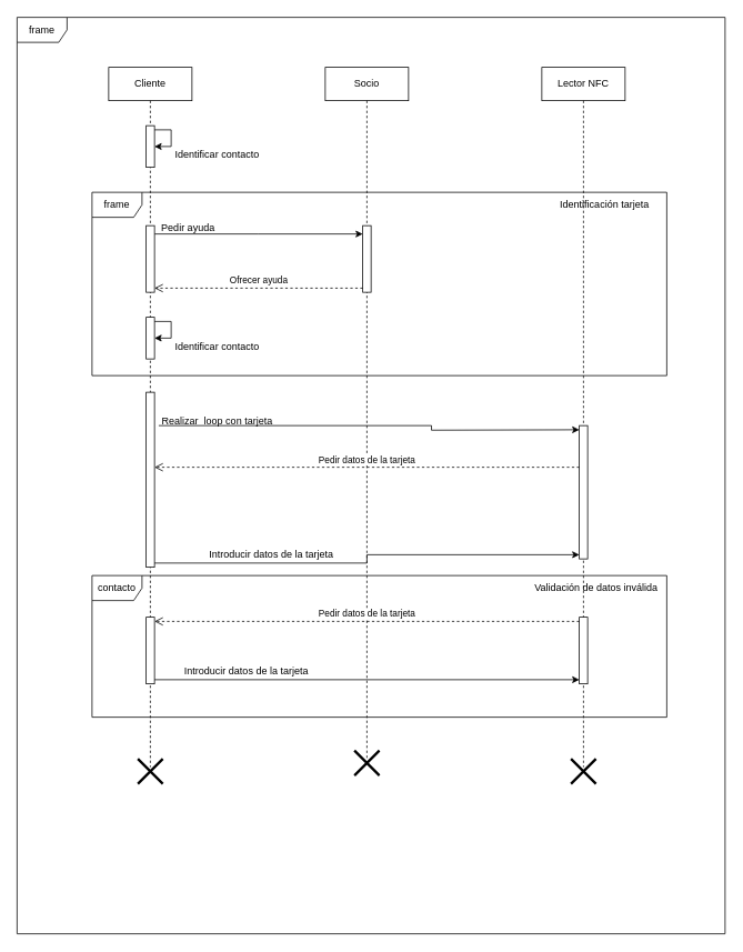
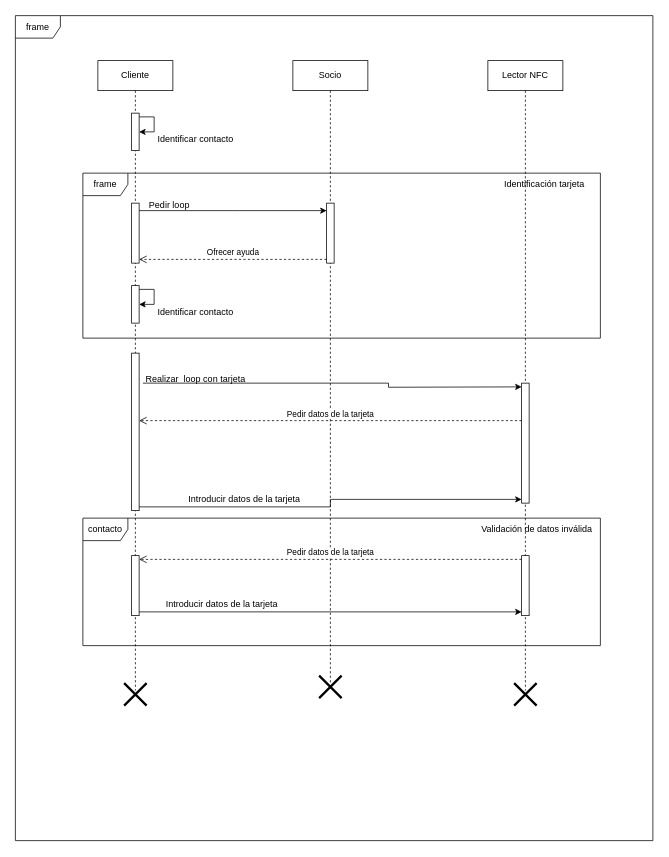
  <mxCell id="0" />
  <mxCell id="1" parent="0" />
  <mxCell id="2" value="frame" style="shape=umlFrame;whiteSpace=wrap;html=1;pointerEvents=0;" vertex="1" parent="1"><mxGeometry x="110" y="230" width="690" height="220" as="geometry" /></mxCell>
  <mxCell id="3" value="Socio" style="shape=umlLifeline;perimeter=lifelinePerimeter;whiteSpace=wrap;html=1;container=1;dropTarget=0;collapsible=0;recursiveResize=0;outlineConnect=0;portConstraint=eastwest;newEdgeStyle={&quot;curved&quot;:0,&quot;rounded&quot;:0};" vertex="1" parent="1"><mxGeometry x="390" y="80" width="100" height="830" as="geometry" /></mxCell>
  <mxCell id="4" value="Lector NFC" style="shape=umlLifeline;perimeter=lifelinePerimeter;whiteSpace=wrap;html=1;container=1;dropTarget=0;collapsible=0;recursiveResize=0;outlineConnect=0;portConstraint=eastwest;newEdgeStyle={&quot;curved&quot;:0,&quot;rounded&quot;:0};" vertex="1" parent="1"><mxGeometry x="650" y="80" width="100" height="840" as="geometry" /></mxCell>
  <mxCell id="5" value="Cliente" style="shape=umlLifeline;perimeter=lifelinePerimeter;whiteSpace=wrap;html=1;container=1;dropTarget=0;collapsible=0;recursiveResize=0;outlineConnect=0;portConstraint=eastwest;newEdgeStyle={&quot;curved&quot;:0,&quot;rounded&quot;:0};" vertex="1" parent="1"><mxGeometry x="130" y="80" width="100" height="840" as="geometry" /></mxCell>
  <mxCell id="6" value="" style="html=1;points=[[0,0,0,0,5],[0,1,0,0,-5],[1,0,0,0,5],[1,1,0,0,-5]];perimeter=orthogonalPerimeter;outlineConnect=0;targetShapes=umlLifeline;portConstraint=eastwest;newEdgeStyle={&quot;curved&quot;:0,&quot;rounded&quot;:0};" vertex="1" parent="5"><mxGeometry x="45" y="70" width="10" height="50" as="geometry" /></mxCell>
  <mxCell id="7" style="edgeStyle=orthogonalEdgeStyle;rounded=0;orthogonalLoop=1;jettySize=auto;html=1;curved=0;exitX=1;exitY=0;exitDx=0;exitDy=5;exitPerimeter=0;" edge="1" parent="5" source="6" target="6"><mxGeometry relative="1" as="geometry" /></mxCell>
  <mxCell id="8" value="" style="html=1;points=[[0,0,0,0,5],[0,1,0,0,-5],[1,0,0,0,5],[1,1,0,0,-5]];perimeter=orthogonalPerimeter;outlineConnect=0;targetShapes=umlLifeline;portConstraint=eastwest;newEdgeStyle={&quot;curved&quot;:0,&quot;rounded&quot;:0};" vertex="1" parent="5"><mxGeometry x="45" y="390" width="10" height="210" as="geometry" /></mxCell>
  <mxCell id="9" value="frame" style="shape=umlFrame;whiteSpace=wrap;html=1;pointerEvents=0;" vertex="1" parent="1"><mxGeometry width="850" height="1100" as="geometry" x="20" y="20" /></mxCell>
  <mxCell id="10" value="Identificar contacto" style="text;html=1;align=center;verticalAlign=middle;resizable=0;points=[];autosize=1;strokeColor=none;fillColor=none;" vertex="1" parent="1"><mxGeometry x="200" y="170" width="120" height="30" as="geometry" /></mxCell>
  <mxCell id="11" value="Realizar&amp;nbsp; loop con tarjeta" style="text;html=1;align=center;verticalAlign=middle;resizable=0;points=[];autosize=1;strokeColor=none;fillColor=none;" vertex="1" parent="1"><mxGeometry x="180" y="490" width="160" height="30" as="geometry" /></mxCell>
  <mxCell id="12" style="edgeStyle=orthogonalEdgeStyle;rounded=0;orthogonalLoop=1;jettySize=auto;html=1;curved=0;entryX=0;entryY=0;entryDx=0;entryDy=5;entryPerimeter=0;exitX=0.063;exitY=0.667;exitDx=0;exitDy=0;exitPerimeter=0;" edge="1" parent="1" source="11"><mxGeometry relative="1" as="geometry"><mxPoint x="695" y="515" as="targetPoint" /></mxGeometry></mxCell>
  <mxCell id="13" value="Identificación tarjeta" style="text;html=1;align=center;verticalAlign=middle;resizable=0;points=[];autosize=1;strokeColor=none;fillColor=none;" vertex="1" parent="1"><mxGeometry x="650" y="230" width="150" height="30" as="geometry" /></mxCell>
  <mxCell id="14" style="edgeStyle=orthogonalEdgeStyle;rounded=0;orthogonalLoop=1;jettySize=auto;html=1;curved=0;" edge="1" parent="1" source="15" target="16"><mxGeometry relative="1" as="geometry"><Array as="points"><mxPoint x="310" y="280" /><mxPoint x="310" y="280" /></Array></mxGeometry></mxCell>
  <mxCell id="15" value="" style="html=1;points=[[0,0,0,0,5],[0,1,0,0,-5],[1,0,0,0,5],[1,1,0,0,-5]];perimeter=orthogonalPerimeter;outlineConnect=0;targetShapes=umlLifeline;portConstraint=eastwest;newEdgeStyle={&quot;curved&quot;:0,&quot;rounded&quot;:0};" vertex="1" parent="1"><mxGeometry x="175" y="270" width="10" height="80" as="geometry" /></mxCell>
  <mxCell id="16" value="" style="html=1;points=[[0,0,0,0,5],[0,1,0,0,-5],[1,0,0,0,5],[1,1,0,0,-5]];perimeter=orthogonalPerimeter;outlineConnect=0;targetShapes=umlLifeline;portConstraint=eastwest;newEdgeStyle={&quot;curved&quot;:0,&quot;rounded&quot;:0};" vertex="1" parent="1"><mxGeometry x="435" y="270" width="10" height="80" as="geometry" /></mxCell>
- <mxCell id="17" value="Pedir ayuda" style="text;html=1;align=center;verticalAlign=middle;resizable=0;points=[];autosize=1;strokeColor=none;fillColor=none;" vertex="1" parent="1"><mxGeometry x="180" y="258" width="90" height="30" as="geometry" /></mxCell>
+ <mxCell id="17" value="Pedir loop" style="text;html=1;align=center;verticalAlign=middle;resizable=0;points=[];autosize=1;strokeColor=none;fillColor=none;" vertex="1" parent="1"><mxGeometry x="180" y="258" width="90" height="30" as="geometry" /></mxCell>
  <mxCell id="18" value="Ofrecer ayuda" style="html=1;verticalAlign=bottom;endArrow=open;dashed=1;endSize=8;curved=0;rounded=0;exitX=0;exitY=1;exitDx=0;exitDy=-5;exitPerimeter=0;entryX=1;entryY=1;entryDx=0;entryDy=-5;entryPerimeter=0;" edge="1" parent="1" source="16" target="15"><mxGeometry relative="1" as="geometry"><mxPoint x="480" y="360" as="sourcePoint" /><mxPoint x="400" y="360" as="targetPoint" /></mxGeometry></mxCell>
  <mxCell id="19" value="contacto" style="shape=umlFrame;whiteSpace=wrap;html=1;pointerEvents=0;" vertex="1" parent="1"><mxGeometry x="110" y="690" width="690" height="170" as="geometry" /></mxCell>
  <mxCell id="20" value="Validación de datos inválida" style="text;html=1;align=center;verticalAlign=middle;resizable=0;points=[];autosize=1;strokeColor=none;fillColor=none;" vertex="1" parent="1"><mxGeometry x="630" y="690" width="170" height="30" as="geometry" /></mxCell>
  <mxCell id="21" value="" style="html=1;points=[[0,0,0,0,5],[0,1,0,0,-5],[1,0,0,0,5],[1,1,0,0,-5]];perimeter=orthogonalPerimeter;outlineConnect=0;targetShapes=umlLifeline;portConstraint=eastwest;newEdgeStyle={&quot;curved&quot;:0,&quot;rounded&quot;:0};" vertex="1" parent="1"><mxGeometry x="695" y="740" width="10" height="80" as="geometry" /></mxCell>
  <mxCell id="22" value="" style="html=1;points=[[0,0,0,0,5],[0,1,0,0,-5],[1,0,0,0,5],[1,1,0,0,-5]];perimeter=orthogonalPerimeter;outlineConnect=0;targetShapes=umlLifeline;portConstraint=eastwest;newEdgeStyle={&quot;curved&quot;:0,&quot;rounded&quot;:0};" vertex="1" parent="1"><mxGeometry x="175" y="740" width="10" height="80" as="geometry" /></mxCell>
  <mxCell id="23" value="Pedir datos de la tarjeta" style="html=1;verticalAlign=bottom;endArrow=open;dashed=1;endSize=8;curved=0;rounded=0;exitX=0;exitY=0;exitDx=0;exitDy=5;exitPerimeter=0;" edge="1" parent="1" source="21" target="22"><mxGeometry relative="1" as="geometry"><mxPoint x="700" y="750" as="sourcePoint" /><mxPoint x="620" y="750" as="targetPoint" /></mxGeometry></mxCell>
  <mxCell id="24" value="" style="html=1;points=[[0,0,0,0,5],[0,1,0,0,-5],[1,0,0,0,5],[1,1,0,0,-5]];perimeter=orthogonalPerimeter;outlineConnect=0;targetShapes=umlLifeline;portConstraint=eastwest;newEdgeStyle={&quot;curved&quot;:0,&quot;rounded&quot;:0};" vertex="1" parent="1"><mxGeometry x="695" y="510" width="10" height="160" as="geometry" /></mxCell>
  <mxCell id="25" value="Pedir datos de la tarjeta" style="html=1;verticalAlign=bottom;endArrow=open;dashed=1;endSize=8;curved=0;rounded=0;exitX=0;exitY=1;exitDx=0;exitDy=-5;" edge="1" parent="1"><mxGeometry relative="1" as="geometry"><mxPoint x="185" y="560" as="targetPoint" /><mxPoint x="695" y="560" as="sourcePoint" /></mxGeometry></mxCell>
  <mxCell id="26" style="edgeStyle=orthogonalEdgeStyle;rounded=0;orthogonalLoop=1;jettySize=auto;html=1;curved=0;exitX=1;exitY=1;exitDx=0;exitDy=-5;exitPerimeter=0;entryX=0;entryY=1;entryDx=0;entryDy=-5;entryPerimeter=0;" edge="1" parent="1" source="8" target="24"><mxGeometry relative="1" as="geometry" /></mxCell>
  <mxCell id="27" value="Introducir datos de la tarjeta" style="text;html=1;align=center;verticalAlign=middle;resizable=0;points=[];autosize=1;strokeColor=none;fillColor=none;" vertex="1" parent="1"><mxGeometry x="240" y="650" width="170" height="30" as="geometry" /></mxCell>
  <mxCell id="28" style="edgeStyle=orthogonalEdgeStyle;rounded=0;orthogonalLoop=1;jettySize=auto;html=1;curved=0;exitX=1;exitY=1;exitDx=0;exitDy=-5;exitPerimeter=0;entryX=0;entryY=1;entryDx=0;entryDy=-5;entryPerimeter=0;" edge="1" parent="1" source="22" target="21"><mxGeometry relative="1" as="geometry" /></mxCell>
  <mxCell id="29" value="Introducir datos de la tarjeta" style="text;html=1;align=center;verticalAlign=middle;resizable=0;points=[];autosize=1;strokeColor=none;fillColor=none;" vertex="1" parent="1"><mxGeometry x="210" y="790" width="170" height="30" as="geometry" /></mxCell>
  <mxCell id="30" value="" style="html=1;points=[[0,0,0,0,5],[0,1,0,0,-5],[1,0,0,0,5],[1,1,0,0,-5]];perimeter=orthogonalPerimeter;outlineConnect=0;targetShapes=umlLifeline;portConstraint=eastwest;newEdgeStyle={&quot;curved&quot;:0,&quot;rounded&quot;:0};" vertex="1" parent="1"><mxGeometry x="175" y="380" width="10" height="50" as="geometry" /></mxCell>
  <mxCell id="31" style="edgeStyle=orthogonalEdgeStyle;rounded=0;orthogonalLoop=1;jettySize=auto;html=1;curved=0;exitX=1;exitY=0;exitDx=0;exitDy=5;exitPerimeter=0;" edge="1" parent="1" source="30" target="30"><mxGeometry relative="1" as="geometry" /></mxCell>
  <mxCell id="32" value="Identificar contacto" style="text;html=1;align=center;verticalAlign=middle;resizable=0;points=[];autosize=1;strokeColor=none;fillColor=none;" vertex="1" parent="1"><mxGeometry x="200" y="400" width="120" height="30" as="geometry" /></mxCell>
  <mxCell id="33" value="" style="shape=umlDestroy;whiteSpace=wrap;html=1;strokeWidth=3;targetShapes=umlLifeline;" vertex="1" parent="1"><mxGeometry x="165" y="910" width="30" height="30" as="geometry" /></mxCell>
  <mxCell id="34" value="" style="shape=umlDestroy;whiteSpace=wrap;html=1;strokeWidth=3;targetShapes=umlLifeline;" vertex="1" parent="1"><mxGeometry x="425" y="900" width="30" height="30" as="geometry" /></mxCell>
  <mxCell id="35" value="" style="shape=umlDestroy;whiteSpace=wrap;html=1;strokeWidth=3;targetShapes=umlLifeline;" vertex="1" parent="1"><mxGeometry x="685" y="910" width="30" height="30" as="geometry" /></mxCell>
